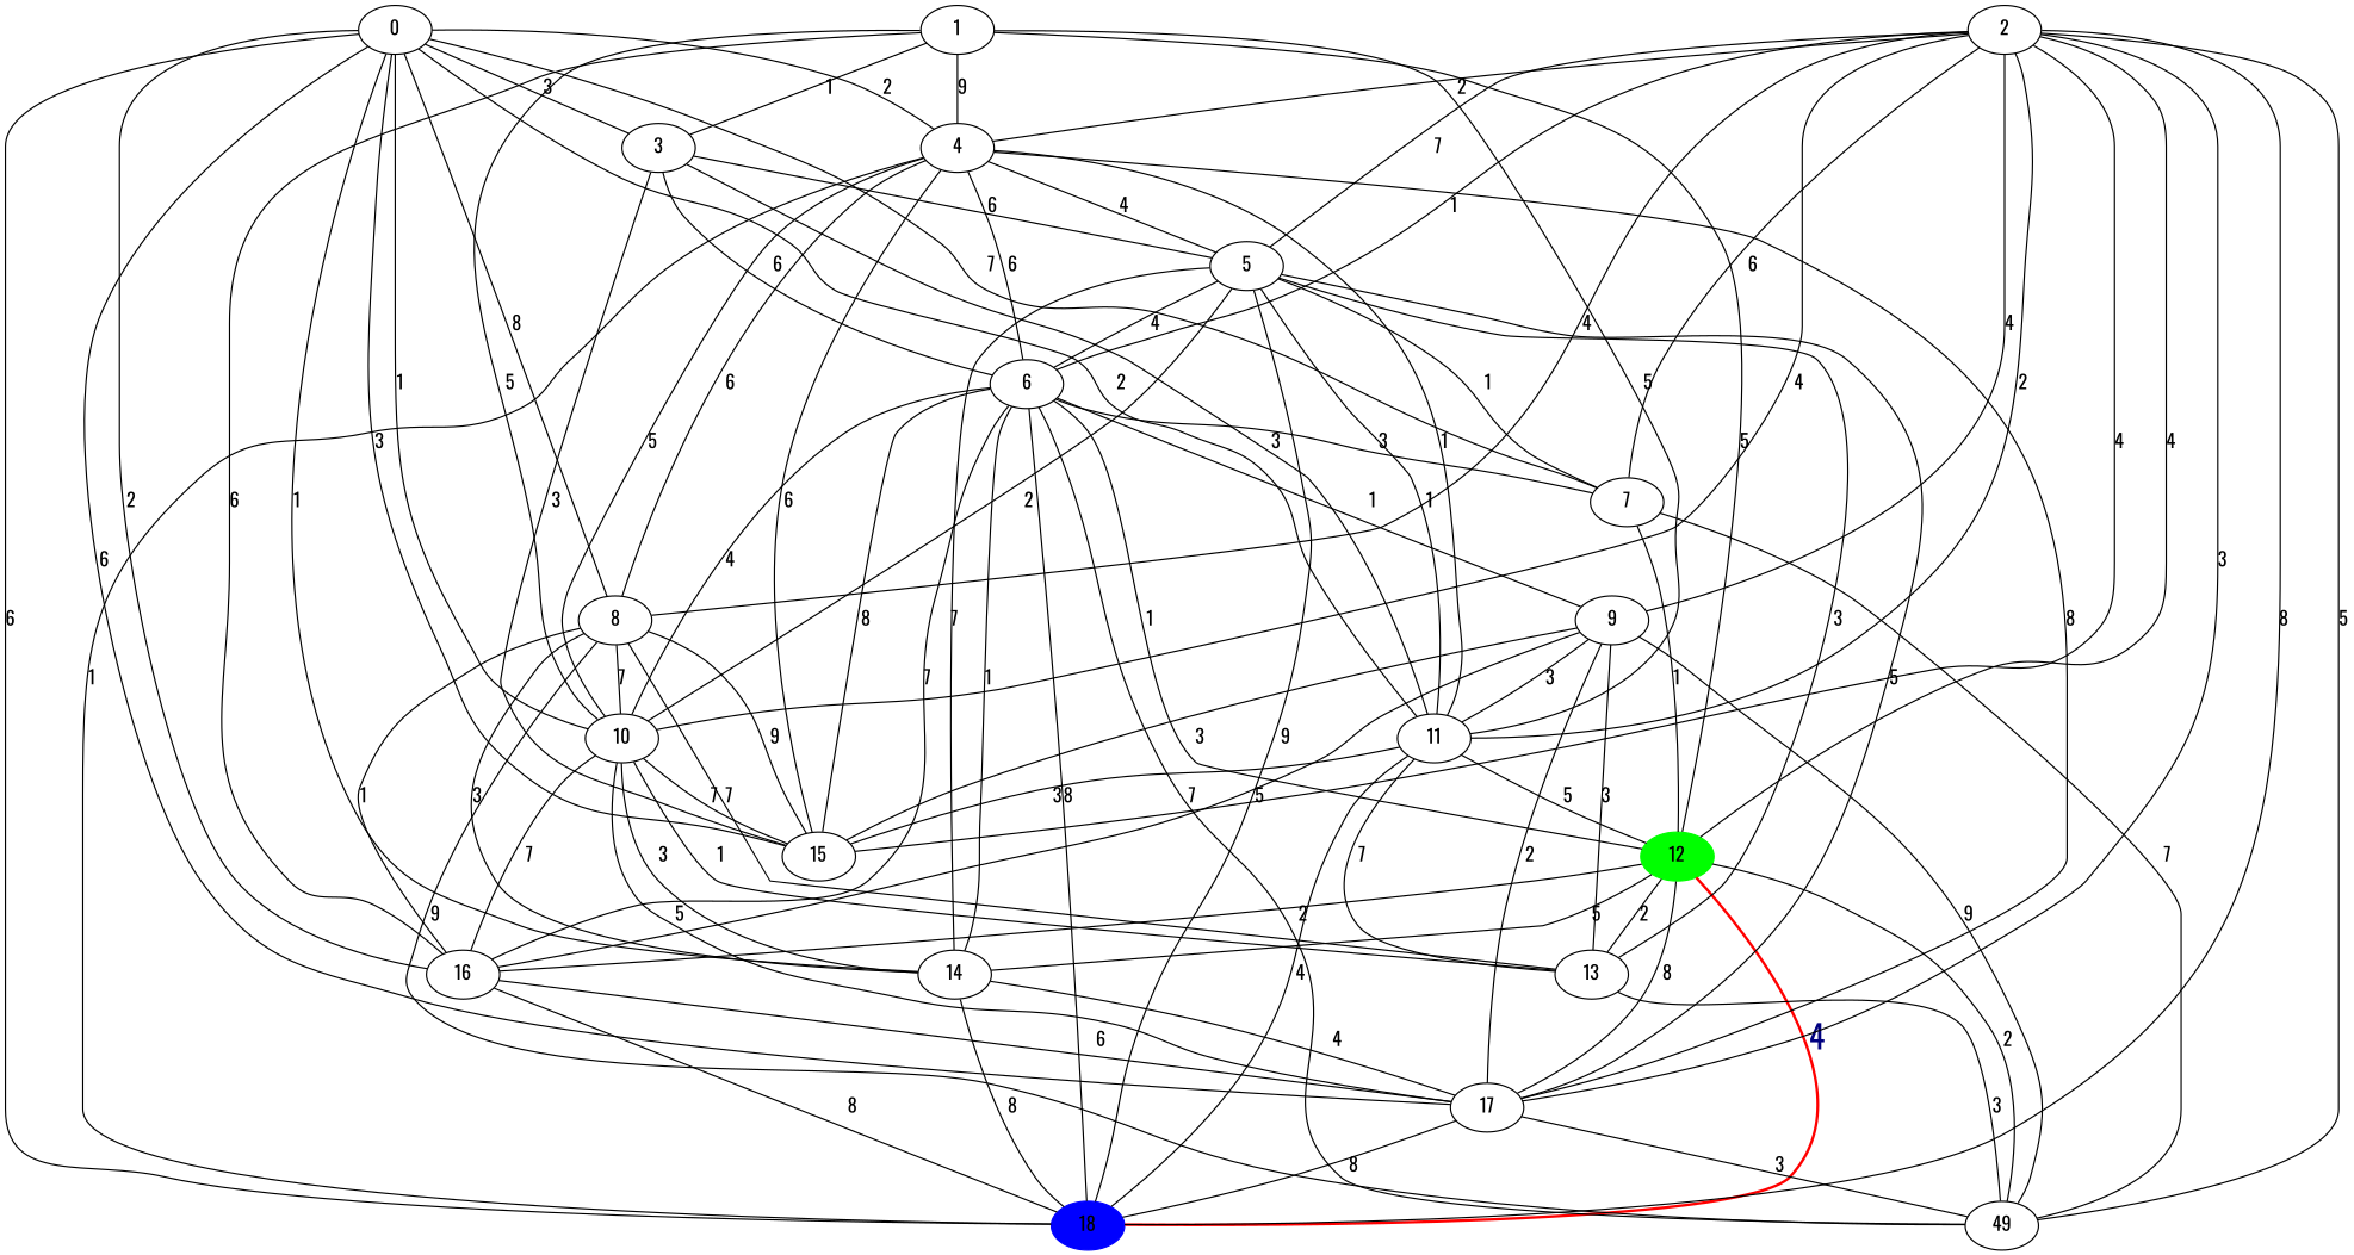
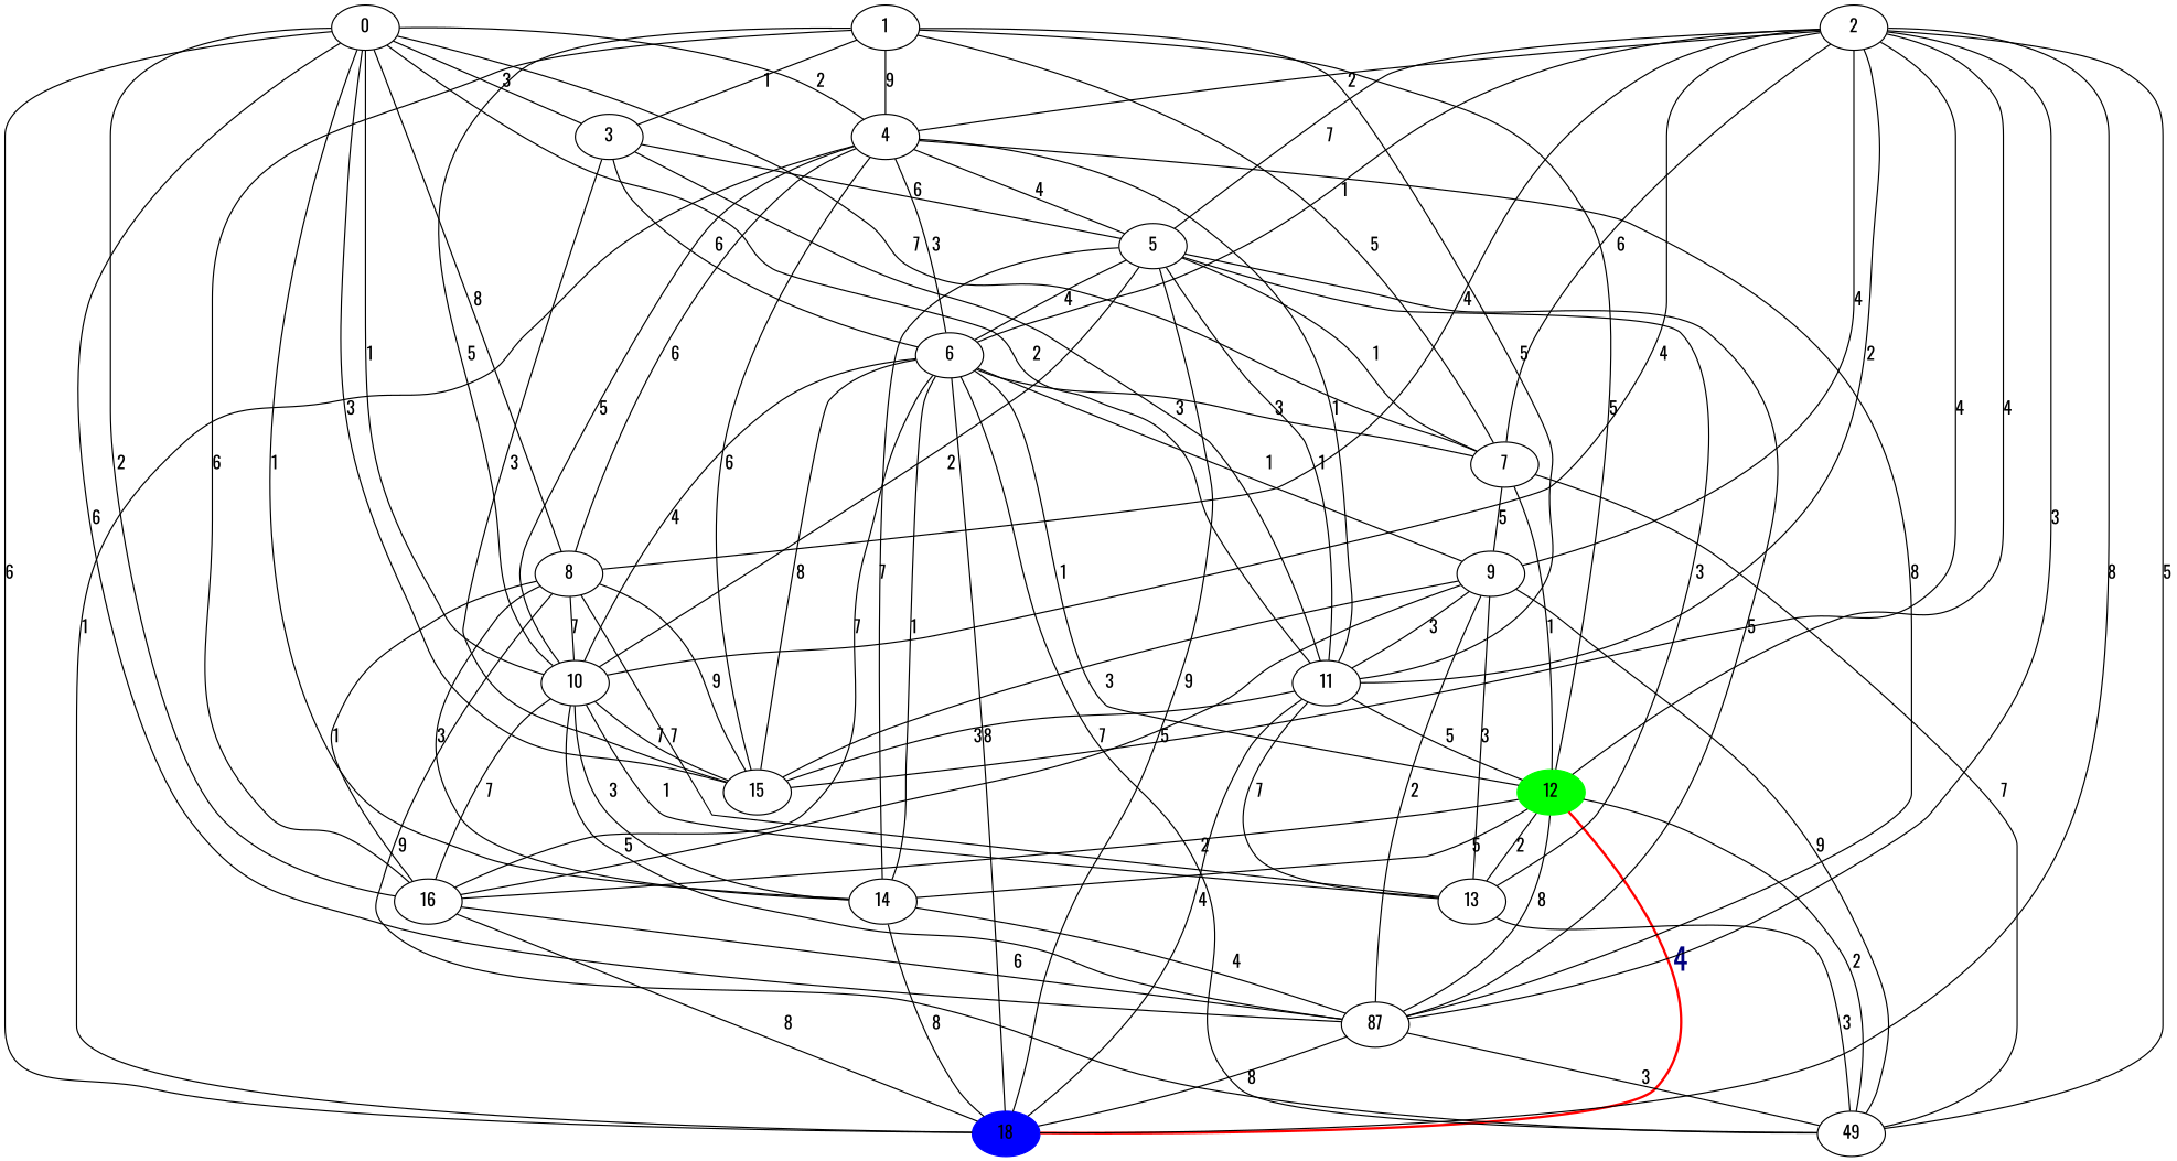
  graph {
    fontname=Oswald
    node [fontname=Oswald]
    edge [fontname=Oswald]
    12 [color=green style=filled]
    18 [color=blue style=filled]
    14
    16
-   17
+   17 [label=87]
    n6 [label=49]
    13
    0
    3
    4
    7
    8
    10
    11
    15
    5
    6
    9
    1
    2
    12 -- 18 [color=red fontcolor=navyblue fontsize=24 label=4 style=bold]
    12 -- 14 [label=5]
    12 -- 16 [label=2]
    12 -- 17 [label=8]
    12 -- n6 [label=2]
    12 -- 13 [label=2]
    14 -- 18 [label=8]
    14 -- 17 [label=4]
    16 -- 18 [label=8]
    16 -- 17 [label=6]
    17 -- 18 [label=8]
    17 -- n6 [label=3]
    13 -- n6 [label=3]
    0 -- 18 [label=6]
    0 -- 14 [label=1]
    0 -- 16 [label=2]
    0 -- 17 [label=6]
    0 -- 3 [label=3]
    0 -- 4 [label=2]
    0 -- 7 [label=7]
    0 -- 8 [label=8]
    0 -- 10 [label=1]
    0 -- 11 [label=2]
    0 -- 15 [label=3]
    3 -- 11 [label=3]
    3 -- 15 [label=3]
    3 -- 5 [label=6]
    3 -- 6 [label=6]
    4 -- 18 [label=1]
    4 -- 17 [label=8]
    4 -- 8 [label=6]
    4 -- 10 [label=5]
    4 -- 11 [label=1]
    4 -- 15 [label=6]
    4 -- 5 [label=4]
-   4 -- 6 [label=6]
+   4 -- 6 [label=3]
    7 -- 12 [label=1]
    7 -- n6 [label=7]
+   7 -- 9 [label=5]
    8 -- 14 [label=3]
    8 -- 16 [label=1]
    8 -- n6 [label=9]
    8 -- 13 [label=7]
    8 -- 10 [label=7]
    8 -- 15 [label=9]
    10 -- 14 [label=3]
    10 -- 16 [label=7]
    10 -- 17 [label=5]
    10 -- 13 [label=1]
    10 -- 15 [label=7]
    11 -- 12 [label=5]
    11 -- 18 [label=4]
    11 -- 13 [label=7]
    11 -- 15 [label=3]
    5 -- 18 [label=9]
    5 -- 14 [label=7]
    5 -- 17 [label=5]
    5 -- 13 [label=3]
    5 -- 7 [label=1]
    5 -- 10 [label=2]
    5 -- 11 [label=1]
    5 -- 6 [label=4]
    6 -- 12 [label=1]
    6 -- 18 [label=8]
    6 -- 14 [label=1]
    6 -- 16 [label=7]
    6 -- n6 [label=7]
    6 -- 7 [label=3]
    6 -- 10 [label=4]
    6 -- 15 [label=8]
    6 -- 9 [label=1]
    9 -- 16 [label=5]
    9 -- 17 [label=2]
    9 -- n6 [label=9]
    9 -- 13 [label=3]
    9 -- 11 [label=3]
    9 -- 15 [label=3]
    1 -- 12 [label=5]
    1 -- 16 [label=6]
    1 -- 3 [label=1]
    1 -- 4 [label=9]
+   1 -- 7 [label=5]
    1 -- 10 [label=5]
    1 -- 11 [label=5]
    2 -- 12 [label=4]
    2 -- 18 [label=8]
    2 -- 17 [label=3]
    2 -- n6 [label=5]
    2 -- 4 [label=2]
    2 -- 7 [label=6]
    2 -- 8 [label=4]
    2 -- 10 [label=4]
    2 -- 11 [label=2]
    2 -- 15 [label=4]
    2 -- 5 [label=7]
    2 -- 6 [label=1]
    2 -- 9 [label=4]
  }
